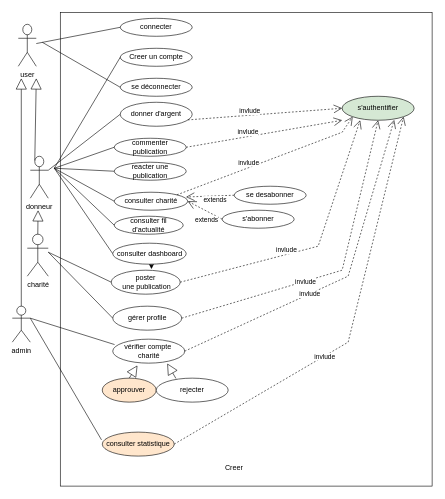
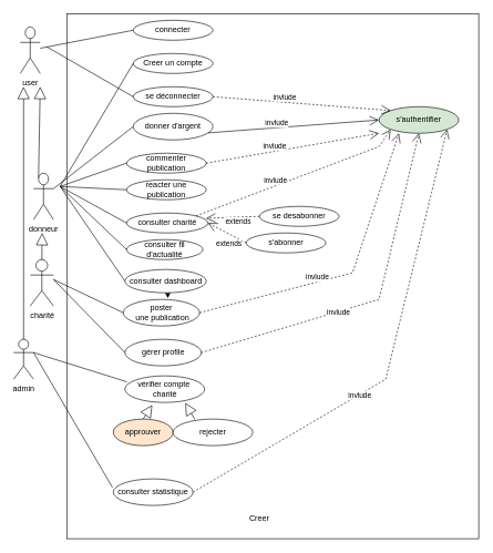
  <mxCell id="0" />
  <mxCell id="1" parent="0" />
  <mxCell id="2" value="charité" style="shape=umlActor;verticalLabelPosition=bottom;verticalAlign=top;html=1;" vertex="1" parent="1"><mxGeometry x="45" y="390" width="35" height="70" as="geometry" /></mxCell>
  <mxCell id="3" value="admin" style="shape=umlActor;verticalLabelPosition=bottom;verticalAlign=top;html=1;" vertex="1" parent="1"><mxGeometry x="20" y="510" width="30" height="60" as="geometry" /></mxCell>
  <mxCell id="4" value="donneur" style="shape=umlActor;verticalLabelPosition=bottom;verticalAlign=top;html=1;" vertex="1" parent="1"><mxGeometry x="50" y="260" width="30" height="70" as="geometry" /></mxCell>
  <mxCell id="5" value="user" style="shape=umlActor;verticalLabelPosition=bottom;verticalAlign=top;html=1;" vertex="1" parent="1"><mxGeometry x="30" y="40" width="30" height="70" as="geometry" /></mxCell>
  <mxCell id="6" value="Creer un compte" style="ellipse;whiteSpace=wrap;html=1;" vertex="1" parent="1"><mxGeometry x="200" y="80" width="120" height="30" as="geometry" /></mxCell>
  <mxCell id="7" value="se déconnecter" style="ellipse;whiteSpace=wrap;html=1;" vertex="1" parent="1"><mxGeometry x="200" y="130" width="120" height="30" as="geometry" /></mxCell>
  <mxCell id="8" value="connecter" style="ellipse;whiteSpace=wrap;html=1;" vertex="1" parent="1"><mxGeometry x="200" y="30" width="120" height="30" as="geometry" /></mxCell>
  <mxCell id="9" value="vérifier compte&amp;nbsp; charité" style="ellipse;whiteSpace=wrap;html=1;" vertex="1" parent="1"><mxGeometry x="187.5" y="565" width="120" height="40" as="geometry" /></mxCell>
  <mxCell id="10" value="approuver" style="ellipse;whiteSpace=wrap;html=1;fillColor=#ffe6cc;" vertex="1" parent="1"><mxGeometry x="170" y="630" width="90" height="40" as="geometry" /></mxCell>
  <mxCell id="11" value="rejecter" style="ellipse;whiteSpace=wrap;html=1;" vertex="1" parent="1"><mxGeometry x="260" y="630" width="120" height="40" as="geometry" /></mxCell>
  <mxCell id="12" style="edgeStyle=orthogonalEdgeStyle;rounded=0;orthogonalLoop=1;jettySize=auto;html=1;exitX=0.5;exitY=1;exitDx=0;exitDy=0;" edge="1" parent="1" source="10" target="10"><mxGeometry relative="1" as="geometry" /></mxCell>
- <mxCell id="13" value="consulter statistique" style="ellipse;whiteSpace=wrap;html=1;fillColor=#ffe6cc;" vertex="1" parent="1"><mxGeometry x="170" y="720" width="120" height="40" as="geometry" /></mxCell>
+ <mxCell id="13" value="consulter statistique" style="ellipse;whiteSpace=wrap;html=1;" vertex="1" parent="1"><mxGeometry x="170" y="720" width="120" height="40" as="geometry" /></mxCell>
  <mxCell id="14" value="poster&lt;br&gt;&amp;nbsp;une publication" style="ellipse;whiteSpace=wrap;html=1;" vertex="1" parent="1"><mxGeometry x="185" y="450" width="115" height="40" as="geometry" /></mxCell>
  <mxCell id="15" value="gérer profile" style="ellipse;whiteSpace=wrap;html=1;" vertex="1" parent="1"><mxGeometry x="187.5" y="510" width="115" height="40" as="geometry" /></mxCell>
  <mxCell id="16" value="donner d'argent" style="ellipse;whiteSpace=wrap;html=1;" vertex="1" parent="1"><mxGeometry x="200" y="170" width="120" height="40" as="geometry" /></mxCell>
  <mxCell id="17" value="consulter charité" style="ellipse;whiteSpace=wrap;html=1;" vertex="1" parent="1"><mxGeometry x="190" y="320" width="122.5" height="30" as="geometry" /></mxCell>
  <mxCell id="18" value="extends" style="endArrow=open;endSize=12;dashed=1;html=1;rounded=0;exitX=0;exitY=0.5;exitDx=0;exitDy=0;entryX=0.977;entryY=0.265;entryDx=0;entryDy=0;entryPerimeter=0;" edge="1" parent="1" source="21" target="17"><mxGeometry x="-0.195" y="7" width="160" relative="1" as="geometry"><mxPoint x="530" y="150" as="sourcePoint" /><mxPoint x="320" y="350" as="targetPoint" /><Array as="points" /><mxPoint as="offset" /></mxGeometry></mxCell>
  <mxCell id="19" value="extends" style="endArrow=open;endSize=12;dashed=1;html=1;rounded=0;exitX=0;exitY=0.5;exitDx=0;exitDy=0;entryX=1;entryY=0.5;entryDx=0;entryDy=0;" edge="1" parent="1" source="20" target="17"><mxGeometry x="-0.302" y="13" width="160" relative="1" as="geometry"><mxPoint x="470" y="110" as="sourcePoint" /><mxPoint x="310" y="360" as="targetPoint" /><Array as="points" /><mxPoint as="offset" /></mxGeometry></mxCell>
  <mxCell id="20" value="s'abonner" style="ellipse;whiteSpace=wrap;html=1;" vertex="1" parent="1"><mxGeometry x="370" y="350" width="120" height="30" as="geometry" /></mxCell>
  <mxCell id="21" value="se desabonner" style="ellipse;whiteSpace=wrap;html=1;" vertex="1" parent="1"><mxGeometry x="390" y="310" width="120" height="30" as="geometry" /></mxCell>
  <mxCell id="22" value="commenter publication" style="ellipse;whiteSpace=wrap;html=1;" vertex="1" parent="1"><mxGeometry x="190" y="230" width="120" height="30" as="geometry" /></mxCell>
  <mxCell id="23" value="reacter une publication" style="ellipse;whiteSpace=wrap;html=1;" vertex="1" parent="1"><mxGeometry x="190" y="270" width="120" height="30" as="geometry" /></mxCell>
  <mxCell id="24" value="" style="endArrow=none;html=1;rounded=0;entryX=0;entryY=0.5;entryDx=0;entryDy=0;" edge="1" parent="1" source="5" target="8"><mxGeometry width="50" height="50" relative="1" as="geometry"><mxPoint x="80" y="90" as="sourcePoint" /><mxPoint x="380" y="290" as="targetPoint" /></mxGeometry></mxCell>
  <mxCell id="25" value="" style="endArrow=none;html=1;rounded=0;entryX=0;entryY=0.5;entryDx=0;entryDy=0;" edge="1" parent="1" target="7"><mxGeometry width="50" height="50" relative="1" as="geometry"><mxPoint x="70" y="70" as="sourcePoint" /><mxPoint x="210" y="100" as="targetPoint" /></mxGeometry></mxCell>
  <mxCell id="26" value="" style="endArrow=block;endSize=16;endFill=0;html=1;rounded=0;exitX=0.25;exitY=0.1;exitDx=0;exitDy=0;exitPerimeter=0;" edge="1" parent="1" source="4"><mxGeometry x="-0.077" y="-20" width="160" relative="1" as="geometry"><mxPoint x="60" y="250" as="sourcePoint" /><mxPoint x="60" y="130" as="targetPoint" /><Array as="points" /><mxPoint as="offset" /></mxGeometry></mxCell>
  <mxCell id="27" value="" style="endArrow=none;html=1;rounded=0;entryX=0;entryY=0.5;entryDx=0;entryDy=0;exitX=1;exitY=0.333;exitDx=0;exitDy=0;exitPerimeter=0;" edge="1" parent="1" source="4" target="16"><mxGeometry width="50" height="50" relative="1" as="geometry"><mxPoint x="130" y="100" as="sourcePoint" /><mxPoint x="230" y="120" as="targetPoint" /></mxGeometry></mxCell>
  <mxCell id="28" value="" style="endArrow=block;endSize=16;endFill=0;html=1;rounded=0;exitX=0.5;exitY=0;exitDx=0;exitDy=0;exitPerimeter=0;" edge="1" parent="1" source="2"><mxGeometry x="-0.077" y="-20" width="160" relative="1" as="geometry"><mxPoint x="49" y="250" as="sourcePoint" /><mxPoint x="63" y="350" as="targetPoint" /><mxPoint as="offset" /></mxGeometry></mxCell>
  <mxCell id="29" value="" style="endArrow=none;html=1;rounded=0;entryX=0;entryY=0.5;entryDx=0;entryDy=0;" edge="1" parent="1" target="23"><mxGeometry width="50" height="50" relative="1" as="geometry"><mxPoint x="90" y="280" as="sourcePoint" /><mxPoint x="180" y="310" as="targetPoint" /></mxGeometry></mxCell>
  <mxCell id="30" value="" style="endArrow=none;html=1;rounded=0;entryX=0;entryY=0.5;entryDx=0;entryDy=0;" edge="1" parent="1" target="22"><mxGeometry width="50" height="50" relative="1" as="geometry"><mxPoint x="90" y="280" as="sourcePoint" /><mxPoint x="195" y="270" as="targetPoint" /></mxGeometry></mxCell>
  <mxCell id="31" value="" style="endArrow=none;html=1;rounded=0;entryX=0;entryY=0.5;entryDx=0;entryDy=0;entryPerimeter=0;" edge="1" parent="1" target="14"><mxGeometry width="50" height="50" relative="1" as="geometry"><mxPoint x="80" y="420" as="sourcePoint" /><mxPoint x="240" y="180" as="targetPoint" /><Array as="points" /></mxGeometry></mxCell>
  <mxCell id="32" value="" style="endArrow=none;html=1;rounded=0;entryX=0;entryY=0.5;entryDx=0;entryDy=0;" edge="1" parent="1" target="15"><mxGeometry width="50" height="50" relative="1" as="geometry"><mxPoint x="80" y="420" as="sourcePoint" /><mxPoint x="185" y="469.5" as="targetPoint" /></mxGeometry></mxCell>
  <mxCell id="33" value="" style="endArrow=none;html=1;rounded=0;exitX=1;exitY=0.333;exitDx=0;exitDy=0;exitPerimeter=0;entryX=0.025;entryY=0.225;entryDx=0;entryDy=0;entryPerimeter=0;" edge="1" parent="1" source="3" target="9"><mxGeometry width="50" height="50" relative="1" as="geometry"><mxPoint x="100" y="430" as="sourcePoint" /><mxPoint x="180" y="550" as="targetPoint" /><Array as="points" /></mxGeometry></mxCell>
  <mxCell id="34" value="" style="endArrow=none;html=1;rounded=0;exitX=1;exitY=0.333;exitDx=0;exitDy=0;exitPerimeter=0;entryX=-0.01;entryY=0.325;entryDx=0;entryDy=0;entryPerimeter=0;" edge="1" parent="1" source="3" target="13"><mxGeometry width="50" height="50" relative="1" as="geometry"><mxPoint x="110" y="440" as="sourcePoint" /><mxPoint x="230" y="700" as="targetPoint" /><Array as="points" /></mxGeometry></mxCell>
  <mxCell id="35" value="" style="endArrow=block;endSize=16;endFill=0;html=1;rounded=0;entryX=0.757;entryY=1.015;entryDx=0;entryDy=0;exitX=0.274;exitY=0.015;exitDx=0;exitDy=0;exitPerimeter=0;entryPerimeter=0;" edge="1" parent="1" source="11" target="9"><mxGeometry x="-0.077" y="-20" width="160" relative="1" as="geometry"><mxPoint x="300" y="620" as="sourcePoint" /><mxPoint x="290" y="560" as="targetPoint" /><mxPoint as="offset" /><Array as="points" /></mxGeometry></mxCell>
  <mxCell id="36" value="" style="endArrow=block;endSize=16;endFill=0;html=1;rounded=0;exitX=0.5;exitY=0;exitDx=0;exitDy=0;entryX=0.343;entryY=1.095;entryDx=0;entryDy=0;entryPerimeter=0;" edge="1" parent="1" source="10" target="9"><mxGeometry x="-0.077" y="-20" width="160" relative="1" as="geometry"><mxPoint x="210" y="660" as="sourcePoint" /><mxPoint x="212" y="610" as="targetPoint" /><mxPoint as="offset" /><Array as="points" /></mxGeometry></mxCell>
  <mxCell id="37" value="" style="endArrow=block;endSize=16;endFill=0;html=1;rounded=0;exitX=0.5;exitY=0;exitDx=0;exitDy=0;exitPerimeter=0;" edge="1" parent="1" source="3"><mxGeometry x="-0.077" y="-20" width="160" relative="1" as="geometry"><mxPoint x="30" y="500" as="sourcePoint" /><mxPoint x="35" y="130" as="targetPoint" /><mxPoint as="offset" /></mxGeometry></mxCell>
  <mxCell id="38" value="" style="endArrow=none;html=1;rounded=0;entryX=0;entryY=0.5;entryDx=0;entryDy=0;" edge="1" parent="1" target="6"><mxGeometry width="50" height="50" relative="1" as="geometry"><mxPoint x="90" y="280" as="sourcePoint" /><mxPoint x="210" y="440" as="targetPoint" /><Array as="points" /></mxGeometry></mxCell>
  <mxCell id="39" value="s'authentifier" style="ellipse;whiteSpace=wrap;html=1;fillColor=#d5e8d4;" vertex="1" parent="1"><mxGeometry x="570" y="160" width="120" height="40" as="geometry" /></mxCell>
- <mxCell id="40" value="invlude" style="endArrow=open;endSize=12;dashed=1;html=1;rounded=0;exitX=0.94;exitY=0.735;exitDx=0;exitDy=0;exitPerimeter=0;entryX=0;entryY=0.5;entryDx=0;entryDy=0;" edge="1" parent="1" source="16" target="39"><mxGeometry x="-0.195" y="7" width="160" relative="1" as="geometry"><mxPoint x="475" y="154" as="sourcePoint" /><mxPoint x="560" y="170" as="targetPoint" /><Array as="points" /><mxPoint as="offset" /></mxGeometry></mxCell>
+ <mxCell id="40" value="invlude" style="endArrow=open;endSize=12;dashed=0;html=1;rounded=0;exitX=0.94;exitY=0.735;exitDx=0;exitDy=0;exitPerimeter=0;entryX=0;entryY=0.5;entryDx=0;entryDy=0;" edge="1" parent="1" source="16" target="39"><mxGeometry x="-0.195" y="7" width="160" relative="1" as="geometry"><mxPoint x="475" y="154" as="sourcePoint" /><mxPoint x="560" y="170" as="targetPoint" /><Array as="points" /><mxPoint as="offset" /></mxGeometry></mxCell>
  <mxCell id="41" value="invlude" style="endArrow=open;endSize=12;dashed=1;html=1;rounded=0;exitX=1;exitY=0.5;exitDx=0;exitDy=0;" edge="1" parent="1" source="22"><mxGeometry x="-0.195" y="7" width="160" relative="1" as="geometry"><mxPoint x="333" y="219" as="sourcePoint" /><mxPoint x="570" y="200" as="targetPoint" /><Array as="points" /><mxPoint as="offset" /></mxGeometry></mxCell>
  <mxCell id="42" value="invlude" style="endArrow=open;endSize=12;dashed=1;html=1;rounded=0;exitX=1;exitY=0;exitDx=0;exitDy=0;entryX=0;entryY=1;entryDx=0;entryDy=0;" edge="1" parent="1" source="17" target="39"><mxGeometry x="-0.195" y="7" width="160" relative="1" as="geometry"><mxPoint x="343" y="229" as="sourcePoint" /><mxPoint x="570" y="200" as="targetPoint" /><Array as="points"><mxPoint x="570" y="220" /></Array><mxPoint as="offset" /></mxGeometry></mxCell>
  <mxCell id="43" value="invlude" style="endArrow=open;endSize=12;dashed=1;html=1;rounded=0;exitX=1;exitY=0.5;exitDx=0;exitDy=0;" edge="1" parent="1" source="14"><mxGeometry x="-0.195" y="7" width="160" relative="1" as="geometry"><mxPoint x="353" y="239" as="sourcePoint" /><mxPoint x="600" y="200" as="targetPoint" /><Array as="points"><mxPoint x="530" y="410" /></Array><mxPoint as="offset" /></mxGeometry></mxCell>
  <mxCell id="44" value="invlude" style="endArrow=open;endSize=12;dashed=1;html=1;rounded=0;exitX=1;exitY=0.5;exitDx=0;exitDy=0;" edge="1" parent="1" source="15"><mxGeometry x="-0.199" y="-1" width="160" relative="1" as="geometry"><mxPoint x="363" y="249" as="sourcePoint" /><mxPoint x="630" y="200" as="targetPoint" /><Array as="points"><mxPoint x="570" y="450" /></Array><mxPoint as="offset" /></mxGeometry></mxCell>
- <mxCell id="45" value="invlude" style="endArrow=open;endSize=12;dashed=1;html=1;rounded=0;exitX=1;exitY=0.5;exitDx=0;exitDy=0;entryX=0.723;entryY=0.985;entryDx=0;entryDy=0;entryPerimeter=0;" edge="1" parent="1" source="9" target="39"><mxGeometry x="-0.199" y="-1" width="160" relative="1" as="geometry"><mxPoint x="313" y="480" as="sourcePoint" /><mxPoint x="660" y="210" as="targetPoint" /><Array as="points"><mxPoint x="580" y="460" /></Array><mxPoint as="offset" /></mxGeometry></mxCell>
  <mxCell id="46" value="invlude" style="endArrow=open;endSize=12;dashed=1;html=1;rounded=0;exitX=1;exitY=0.5;exitDx=0;exitDy=0;entryX=1;entryY=1;entryDx=0;entryDy=0;" edge="1" parent="1" source="13" target="39"><mxGeometry x="-0.199" y="-1" width="160" relative="1" as="geometry"><mxPoint x="318" y="540" as="sourcePoint" /><mxPoint x="664" y="213" as="targetPoint" /><Array as="points"><mxPoint x="580" y="570" /></Array><mxPoint as="offset" /></mxGeometry></mxCell>
+ <mxCell id="47" value="invlude" style="endArrow=open;endSize=12;dashed=1;html=1;rounded=0;exitX=1;exitY=0.5;exitDx=0;exitDy=0;entryX=0;entryY=0;entryDx=0;entryDy=0;" edge="1" parent="1" source="7" target="39"><mxGeometry x="-0.195" y="7" width="160" relative="1" as="geometry"><mxPoint x="323" y="209" as="sourcePoint" /><mxPoint x="560" y="130" as="targetPoint" /><Array as="points" /><mxPoint as="offset" /></mxGeometry></mxCell>
  <mxCell id="48" value="" style="endArrow=none;html=1;rounded=0;entryX=0;entryY=0.5;entryDx=0;entryDy=0;" edge="1" parent="1" target="17"><mxGeometry width="50" height="50" relative="1" as="geometry"><mxPoint x="90" y="280" as="sourcePoint" /><mxPoint x="200" y="325" as="targetPoint" /></mxGeometry></mxCell>
  <mxCell id="49" value="consulter fil d'actualité" style="ellipse;whiteSpace=wrap;html=1;" vertex="1" parent="1"><mxGeometry x="190" y="360" width="115" height="30" as="geometry" /></mxCell>
  <mxCell id="50" value="" style="endArrow=none;html=1;rounded=0;entryX=0;entryY=0.5;entryDx=0;entryDy=0;" edge="1" parent="1" target="52"><mxGeometry width="50" height="50" relative="1" as="geometry"><mxPoint x="90" y="280" as="sourcePoint" /><mxPoint x="180" y="460" as="targetPoint" /><Array as="points" /></mxGeometry></mxCell>
  <mxCell id="51" style="edgeStyle=orthogonalEdgeStyle;rounded=0;orthogonalLoop=1;jettySize=auto;html=1;exitX=0.5;exitY=1;exitDx=0;exitDy=0;entryX=0.583;entryY=-0.045;entryDx=0;entryDy=0;entryPerimeter=0;" edge="1" parent="1" source="52" target="14"><mxGeometry relative="1" as="geometry" /></mxCell>
  <mxCell id="52" value="consulter dashboard" style="ellipse;whiteSpace=wrap;html=1;" vertex="1" parent="1"><mxGeometry x="187.5" y="405" width="122.5" height="35" as="geometry" /></mxCell>
  <mxCell id="53" value="" style="endArrow=none;html=1;rounded=0;entryX=0;entryY=0.5;entryDx=0;entryDy=0;" edge="1" parent="1" target="49"><mxGeometry width="50" height="50" relative="1" as="geometry"><mxPoint x="90" y="280" as="sourcePoint" /><mxPoint x="195" y="480" as="targetPoint" /><Array as="points" /></mxGeometry></mxCell>
  <mxCell id="54" value="&lt;br&gt;&lt;br&gt;&lt;br&gt;&lt;br&gt;" style="html=1;whiteSpace=wrap;backgroundOutline=0;strokeColor=default;fillColor=none;" vertex="1" parent="1"><mxGeometry x="100" width="620" height="790" as="geometry" y="20" /></mxCell>
  <mxCell id="55" value="Creer" style="ellipse;whiteSpace=wrap;fontColor=default;fillColor=none;strokeColor=none;" vertex="1" parent="1"><mxGeometry x="320" y="760" width="140" height="40" as="geometry" /></mxCell>
